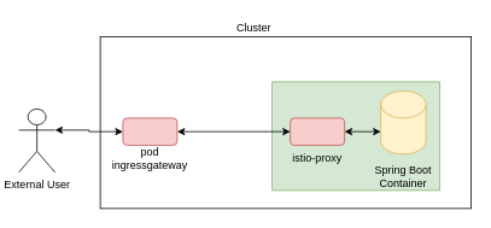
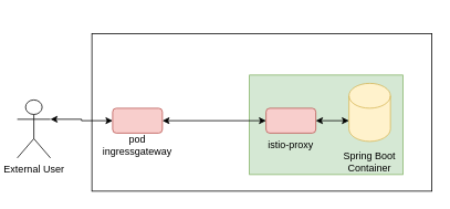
  <mxCell id="0" />
  <mxCell id="1" parent="0" />
  <mxCell id="2" value="" style="rounded=0;whiteSpace=wrap;html=1;" vertex="1" parent="1"><mxGeometry x="110" y="40" width="410" height="190" as="geometry" /></mxCell>
  <mxCell id="3" value="" style="rounded=0;whiteSpace=wrap;html=1;fillColor=#d5e8d4;strokeColor=#82b366;" vertex="1" parent="1"><mxGeometry x="300" y="90" width="185" height="120" as="geometry" /></mxCell>
  <mxCell id="4" value="" style="shape=cylinder3;whiteSpace=wrap;html=1;boundedLbl=1;backgroundOutline=1;size=15;fillColor=#fff2cc;strokeColor=#d6b656;" vertex="1" parent="1"><mxGeometry x="420" y="100" width="50" height="70" as="geometry" /></mxCell>
  <mxCell id="5" style="edgeStyle=orthogonalEdgeStyle;rounded=0;orthogonalLoop=1;jettySize=auto;html=1;exitX=1;exitY=0.5;exitDx=0;exitDy=0;entryX=0;entryY=0;entryDx=0;entryDy=45;entryPerimeter=0;startArrow=classic;startFill=1;" edge="1" parent="1" source="6" target="4"><mxGeometry relative="1" as="geometry" /></mxCell>
  <mxCell id="6" value="" style="rounded=1;whiteSpace=wrap;html=1;fillColor=#f8cecc;strokeColor=#b85450;" vertex="1" parent="1"><mxGeometry x="320" y="130" width="60" height="30" as="geometry" /></mxCell>
  <mxCell id="7" style="edgeStyle=orthogonalEdgeStyle;rounded=0;orthogonalLoop=1;jettySize=auto;html=1;exitX=1;exitY=0.5;exitDx=0;exitDy=0;startArrow=classic;startFill=1;" edge="1" parent="1" source="8" target="6"><mxGeometry relative="1" as="geometry" /></mxCell>
  <mxCell id="8" value="" style="rounded=1;whiteSpace=wrap;html=1;fillColor=#f8cecc;strokeColor=#b85450;" vertex="1" parent="1"><mxGeometry x="135" y="130" width="60" height="30" as="geometry" /></mxCell>
- <mxCell id="9" value="Cluster" style="text;html=1;strokeColor=none;fillColor=none;align=center;verticalAlign=middle;whiteSpace=wrap;rounded=0;" vertex="1" parent="1"><mxGeometry x="260" y="20" width="40" height="20" as="geometry" /></mxCell>
  <mxCell id="10" value="Spring Boot Container" style="text;html=1;align=center;verticalAlign=middle;whiteSpace=wrap;rounded=0;" vertex="1" parent="1"><mxGeometry x="400" y="180" width="90" height="30" as="geometry" /></mxCell>
  <mxCell id="11" value="istio-proxy" style="text;html=1;align=center;verticalAlign=middle;whiteSpace=wrap;rounded=0;" vertex="1" parent="1"><mxGeometry x="305" y="160" width="90" height="30" as="geometry" /></mxCell>
  <mxCell id="12" value="pod ingressgateway" style="text;html=1;align=center;verticalAlign=middle;whiteSpace=wrap;rounded=0;" vertex="1" parent="1"><mxGeometry x="120" y="160" width="90" height="30" as="geometry" /></mxCell>
  <mxCell id="13" style="edgeStyle=orthogonalEdgeStyle;rounded=0;orthogonalLoop=1;jettySize=auto;html=1;exitX=1;exitY=0.333;exitDx=0;exitDy=0;exitPerimeter=0;entryX=0;entryY=0.5;entryDx=0;entryDy=0;startArrow=classic;startFill=1;" edge="1" parent="1" source="14" target="8"><mxGeometry relative="1" as="geometry" /></mxCell>
  <mxCell id="14" value="External User" style="shape=umlActor;verticalLabelPosition=bottom;verticalAlign=top;html=1;outlineConnect=0;" vertex="1" parent="1"><mxGeometry x="20" y="120" width="40" height="70" as="geometry" /></mxCell>
